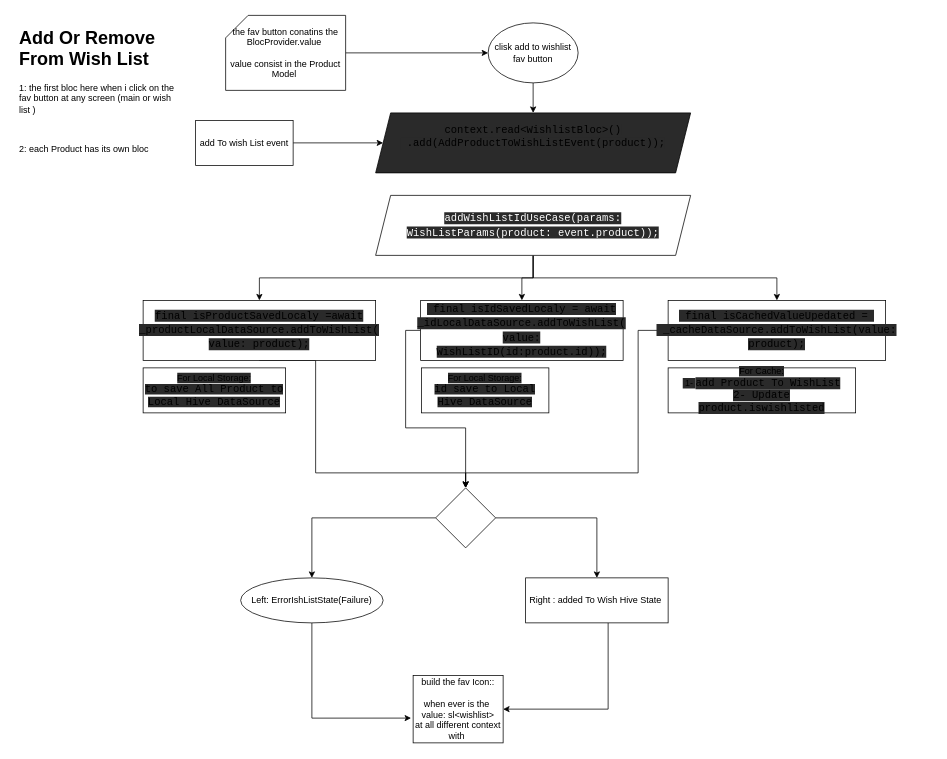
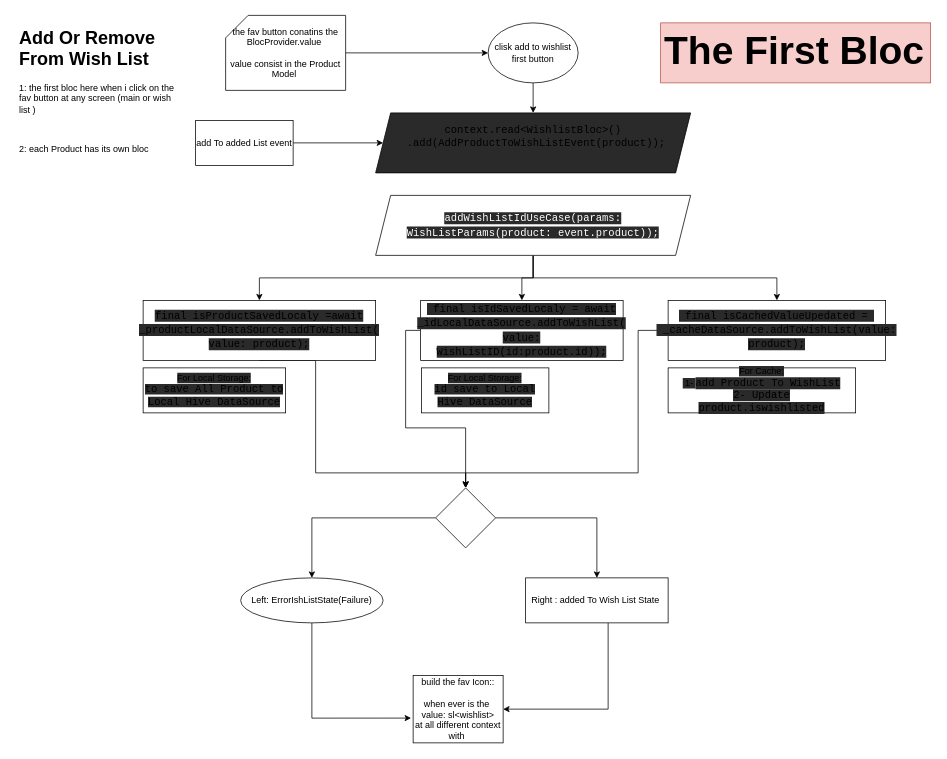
  <mxCell id="0" />
  <mxCell id="1" parent="0" />
  <mxCell id="2" value="&lt;h1&gt;Add Or Remove From Wish List&lt;/h1&gt;&lt;p&gt;1: the first bloc here when i click on the fav button at any screen (main or wish list )&lt;/p&gt;&lt;p&gt;&lt;br&gt;&lt;/p&gt;&lt;p&gt;2: each Product has its own bloc&amp;nbsp;&lt;/p&gt;" style="text;html=1;strokeColor=none;fillColor=none;spacing=5;spacingTop=-20;whiteSpace=wrap;overflow=hidden;rounded=0;" parent="1" vertex="1"><mxGeometry x="20" y="30" width="220" height="190" as="geometry" /></mxCell>
  <mxCell id="3" value="" style="edgeStyle=orthogonalEdgeStyle;rounded=0;orthogonalLoop=1;jettySize=auto;html=1;" parent="1" source="4" target="9" edge="1"><mxGeometry relative="1" as="geometry" /></mxCell>
- <mxCell id="4" value="clisk add to wishlist fav button" style="ellipse;whiteSpace=wrap;html=1;" parent="1" vertex="1"><mxGeometry x="650" y="30" width="120" height="80" as="geometry" /></mxCell>
+ <mxCell id="4" value="clisk add to wishlist first button" style="ellipse;whiteSpace=wrap;html=1;" parent="1" vertex="1"><mxGeometry x="650" y="30" width="120" height="80" as="geometry" /></mxCell>
  <mxCell id="5" value="" style="edgeStyle=orthogonalEdgeStyle;rounded=0;orthogonalLoop=1;jettySize=auto;html=1;" parent="1" source="6" target="9" edge="1"><mxGeometry relative="1" as="geometry" /></mxCell>
- <mxCell id="6" value="add To wish List event" style="rounded=0;whiteSpace=wrap;html=1;" parent="1" vertex="1"><mxGeometry x="260" y="160" width="130" height="60" as="geometry" /></mxCell>
+ <mxCell id="6" value="add To added List event" style="rounded=0;whiteSpace=wrap;html=1;" parent="1" vertex="1"><mxGeometry x="260" y="160" width="130" height="60" as="geometry" /></mxCell>
  <mxCell id="7" style="edgeStyle=orthogonalEdgeStyle;rounded=0;orthogonalLoop=1;jettySize=auto;html=1;entryX=0;entryY=0.5;entryDx=0;entryDy=0;" parent="1" source="8" target="4" edge="1"><mxGeometry relative="1" as="geometry" /></mxCell>
  <mxCell id="8" value="the fav button conatins the BlocProvider.value&amp;nbsp;&lt;br&gt;&lt;br&gt;value consist in the Product Model&amp;nbsp;" style="shape=card;whiteSpace=wrap;html=1;" parent="1" vertex="1"><mxGeometry x="300" y="20" width="160" height="100" as="geometry" /></mxCell>
  <mxCell id="9" value="&lt;span style=&quot;background-color: rgb(42 , 42 , 42)&quot;&gt;&lt;span style=&quot;font-family: &amp;#34;consolas&amp;#34; , &amp;#34;courier new&amp;#34; , monospace ; font-size: 14px&quot;&gt;context.read&amp;lt;WishlistBloc&amp;gt;()&lt;/span&gt;&lt;br&gt;&lt;/span&gt;&lt;div style=&quot;font-family: &amp;#34;consolas&amp;#34; , &amp;#34;courier new&amp;#34; , monospace ; font-weight: normal ; font-size: 14px ; line-height: 19px&quot;&gt;&lt;div&gt;&lt;span style=&quot;background-color: rgb(42 , 42 , 42)&quot;&gt;&amp;nbsp;.add(AddProductToWishListEvent(product));&lt;/span&gt;&lt;/div&gt;&lt;/div&gt;&lt;span style=&quot;background-color: rgb(255 , 255 , 255)&quot;&gt;&lt;br&gt;&lt;/span&gt;" style="shape=parallelogram;perimeter=parallelogramPerimeter;whiteSpace=wrap;html=1;fixedSize=1;fillColor=#2A2A2A;" parent="1" vertex="1"><mxGeometry x="500" y="150" width="420" height="80" as="geometry" /></mxCell>
  <mxCell id="10" value="" style="edgeStyle=orthogonalEdgeStyle;rounded=0;orthogonalLoop=1;jettySize=auto;html=1;" parent="1" source="13" target="18" edge="1"><mxGeometry relative="1" as="geometry" /></mxCell>
  <mxCell id="11" style="edgeStyle=orthogonalEdgeStyle;rounded=0;orthogonalLoop=1;jettySize=auto;html=1;" parent="1" source="13" target="20" edge="1"><mxGeometry relative="1" as="geometry" /></mxCell>
  <mxCell id="12" style="edgeStyle=orthogonalEdgeStyle;rounded=0;orthogonalLoop=1;jettySize=auto;html=1;entryX=0.5;entryY=0;entryDx=0;entryDy=0;" parent="1" source="13" target="16" edge="1"><mxGeometry relative="1" as="geometry" /></mxCell>
  <mxCell id="13" value="&lt;div style=&quot;font-family: &amp;#34;consolas&amp;#34; , &amp;#34;courier new&amp;#34; , monospace ; font-size: 14px ; line-height: 19px&quot;&gt;&lt;div&gt;&lt;font style=&quot;background-color: rgb(42 , 42 , 42)&quot; color=&quot;#ffffff&quot;&gt;addWishListIdUseCase(params: WishListParams(product: event.product));&lt;/font&gt;&lt;/div&gt;&lt;/div&gt;" style="shape=parallelogram;perimeter=parallelogramPerimeter;whiteSpace=wrap;html=1;fixedSize=1;" parent="1" vertex="1"><mxGeometry x="500" y="260" width="420" height="80" as="geometry" /></mxCell>
  <mxCell id="14" value="&lt;span style=&quot;background-color: rgb(42 , 42 , 42)&quot;&gt;For Cache:&lt;br&gt;&amp;nbsp;1-&amp;nbsp;&lt;/span&gt;&lt;span style=&quot;font-family: &amp;#34;consolas&amp;#34; , &amp;#34;courier new&amp;#34; , monospace ; font-size: 14px&quot;&gt;&lt;span style=&quot;background-color: rgb(42 , 42 , 42)&quot;&gt;add Product To WishList&lt;br&gt;2- Update product.iswishlisted&lt;/span&gt;&lt;br&gt;&lt;/span&gt;" style="rounded=0;whiteSpace=wrap;html=1;" parent="1" vertex="1"><mxGeometry x="890" y="490" width="250" height="60" as="geometry" /></mxCell>
  <mxCell id="15" style="edgeStyle=orthogonalEdgeStyle;rounded=0;orthogonalLoop=1;jettySize=auto;html=1;exitX=0;exitY=0.5;exitDx=0;exitDy=0;entryX=0.5;entryY=0;entryDx=0;entryDy=0;" parent="1" source="16" target="25" edge="1"><mxGeometry relative="1" as="geometry"><mxPoint x="620" y="630" as="targetPoint" /><Array as="points"><mxPoint x="850" y="440" /><mxPoint x="850" y="630" /><mxPoint x="620" y="630" /></Array></mxGeometry></mxCell>
  <mxCell id="16" value="&lt;div style=&quot;font-family: &amp;#34;consolas&amp;#34; , &amp;#34;courier new&amp;#34; , monospace ; font-size: 14px ; line-height: 19px&quot;&gt;&lt;div&gt;&lt;span style=&quot;background-color: rgb(42 , 42 , 42)&quot;&gt;&amp;nbsp;final isCachedValueUpedated =&amp;nbsp; &amp;nbsp;_cacheDataSource.addToWishList(value: product);&lt;/span&gt;&lt;/div&gt;&lt;/div&gt;" style="rounded=0;whiteSpace=wrap;html=1;" parent="1" vertex="1"><mxGeometry x="890" y="400" width="290" height="80" as="geometry" /></mxCell>
  <mxCell id="17" style="edgeStyle=orthogonalEdgeStyle;rounded=0;orthogonalLoop=1;jettySize=auto;html=1;entryX=0.5;entryY=0;entryDx=0;entryDy=0;" parent="1" source="18" target="25" edge="1"><mxGeometry relative="1" as="geometry"><mxPoint x="620" y="600" as="targetPoint" /><Array as="points"><mxPoint x="540" y="440" /><mxPoint x="540" y="570" /><mxPoint x="620" y="570" /></Array></mxGeometry></mxCell>
  <mxCell id="18" value="&lt;div style=&quot;font-family: &amp;#34;consolas&amp;#34; , &amp;#34;courier new&amp;#34; , monospace ; font-size: 14px ; line-height: 19px&quot;&gt;&lt;div&gt;&lt;span style=&quot;background-color: rgb(42 , 42 , 42)&quot;&gt;&amp;nbsp;final isIdSavedLocaly = await _idLocalDataSource.addToWishList(&lt;/span&gt;&lt;/div&gt;&lt;div&gt;&lt;span style=&quot;background-color: rgb(42 , 42 , 42)&quot;&gt;value: WishListID(id:product.id));&lt;/span&gt;&lt;/div&gt;&lt;/div&gt;" style="rounded=0;whiteSpace=wrap;html=1;" parent="1" vertex="1"><mxGeometry x="560" y="400" width="270" height="80" as="geometry" /></mxCell>
  <mxCell id="19" style="edgeStyle=orthogonalEdgeStyle;rounded=0;orthogonalLoop=1;jettySize=auto;html=1;exitX=0.5;exitY=1;exitDx=0;exitDy=0;" parent="1" source="20" target="25" edge="1"><mxGeometry relative="1" as="geometry"><Array as="points"><mxPoint x="420" y="480" /><mxPoint x="420" y="630" /><mxPoint x="620" y="630" /></Array></mxGeometry></mxCell>
  <mxCell id="20" value="&lt;div style=&quot;font-family: &amp;#34;consolas&amp;#34; , &amp;#34;courier new&amp;#34; , monospace ; font-size: 14px ; line-height: 19px&quot;&gt;&lt;div&gt;&lt;font color=&quot;#000000&quot; style=&quot;background-color: rgb(42 , 42 , 42)&quot;&gt;final isProductSavedLocaly =await _productLocalDataSource.addToWishList(&lt;/font&gt;&lt;/div&gt;&lt;div&gt;&lt;font color=&quot;#000000&quot; style=&quot;background-color: rgb(42 , 42 , 42)&quot;&gt;value: product);&lt;/font&gt;&lt;/div&gt;&lt;/div&gt;" style="rounded=0;whiteSpace=wrap;html=1;" parent="1" vertex="1"><mxGeometry x="190" y="400" width="310" height="80" as="geometry" /></mxCell>
  <mxCell id="21" value="&lt;span style=&quot;background-color: rgb(42 , 42 , 42)&quot;&gt;For Local Storage:&lt;br&gt;&lt;span style=&quot;font-family: &amp;#34;consolas&amp;#34; , &amp;#34;courier new&amp;#34; , monospace ; font-size: 14px&quot;&gt;id save to Local Hive DataSource&lt;/span&gt;&lt;/span&gt;" style="rounded=0;whiteSpace=wrap;html=1;" parent="1" vertex="1"><mxGeometry x="561" y="490" width="170" height="60" as="geometry" /></mxCell>
  <mxCell id="22" value="&lt;span style=&quot;background-color: rgb(42 , 42 , 42)&quot;&gt;For Local Storage:&lt;br&gt;&lt;span style=&quot;font-family: &amp;#34;consolas&amp;#34; , &amp;#34;courier new&amp;#34; , monospace ; font-size: 14px&quot;&gt;to save All Product to Local Hive DataSource&lt;/span&gt;&lt;/span&gt;" style="rounded=0;whiteSpace=wrap;html=1;" parent="1" vertex="1"><mxGeometry x="190" y="490" width="190" height="60" as="geometry" /></mxCell>
  <mxCell id="23" style="edgeStyle=orthogonalEdgeStyle;rounded=0;orthogonalLoop=1;jettySize=auto;html=1;entryX=0.5;entryY=0;entryDx=0;entryDy=0;" parent="1" source="25" target="29" edge="1"><mxGeometry relative="1" as="geometry" /></mxCell>
  <mxCell id="24" style="edgeStyle=orthogonalEdgeStyle;rounded=0;orthogonalLoop=1;jettySize=auto;html=1;entryX=0.5;entryY=0;entryDx=0;entryDy=0;" parent="1" source="25" target="27" edge="1"><mxGeometry relative="1" as="geometry" /></mxCell>
  <mxCell id="25" value="" style="rhombus;whiteSpace=wrap;html=1;" parent="1" vertex="1"><mxGeometry x="580" y="650" width="80" height="80" as="geometry" /></mxCell>
  <mxCell id="26" style="edgeStyle=orthogonalEdgeStyle;rounded=0;orthogonalLoop=1;jettySize=auto;html=1;entryX=1;entryY=0.5;entryDx=0;entryDy=0;" parent="1" source="27" target="30" edge="1"><mxGeometry relative="1" as="geometry"><Array as="points"><mxPoint x="810" y="945" /></Array></mxGeometry></mxCell>
- <mxCell id="27" value="Right : added To Wish Hive State&amp;nbsp;" style="rounded=0;whiteSpace=wrap;html=1;" parent="1" vertex="1"><mxGeometry x="700" y="770" width="190" height="60" as="geometry" /></mxCell>
+ <mxCell id="27" value="Right : added To Wish List State&amp;nbsp;" style="rounded=0;whiteSpace=wrap;html=1;" parent="1" vertex="1"><mxGeometry x="700" y="770" width="190" height="60" as="geometry" /></mxCell>
  <mxCell id="28" style="edgeStyle=orthogonalEdgeStyle;rounded=0;orthogonalLoop=1;jettySize=auto;html=1;entryX=-0.023;entryY=0.633;entryDx=0;entryDy=0;entryPerimeter=0;" parent="1" source="29" target="30" edge="1"><mxGeometry relative="1" as="geometry"><Array as="points"><mxPoint x="415" y="957" /></Array></mxGeometry></mxCell>
  <mxCell id="29" value="Left: ErrorIshListState(Failure)" style="ellipse;whiteSpace=wrap;html=1;" parent="1" vertex="1"><mxGeometry x="320" y="770" width="190" height="60" as="geometry" /></mxCell>
  <mxCell id="30" value="build the fav Icon::&lt;br&gt;&lt;br&gt;when ever is the&amp;nbsp;&lt;br&gt;value: sl&amp;lt;wishlist&amp;gt;&lt;br&gt;at all different context with&amp;nbsp;" style="rounded=0;whiteSpace=wrap;html=1;" parent="1" vertex="1"><mxGeometry x="550" y="900" width="120" height="90" as="geometry" /></mxCell>
+ <mxCell id="31" value="&lt;h1&gt;&lt;font style=&quot;font-size: 52px&quot;&gt;The First Bloc&lt;/font&gt;&lt;/h1&gt;" style="text;html=1;strokeColor=#b85450;fillColor=#f8cecc;spacing=5;spacingTop=-20;whiteSpace=wrap;overflow=hidden;rounded=0;" parent="1" vertex="1"><mxGeometry x="880" y="30" width="360" height="80" as="geometry" /></mxCell>
